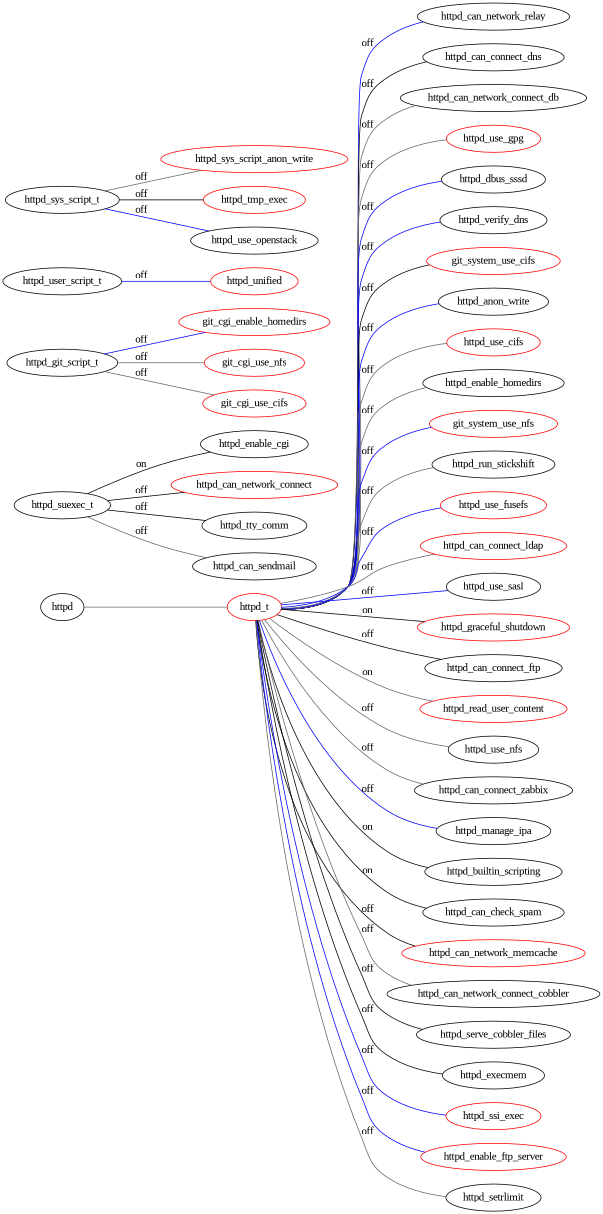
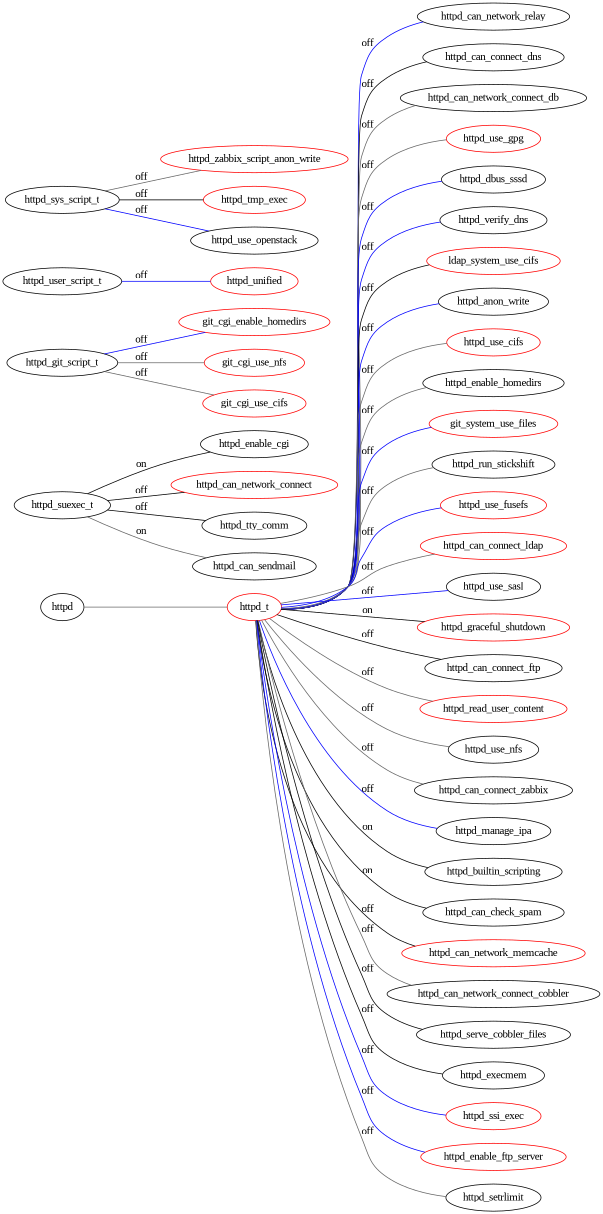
  graph {
    fontname="Liberation Serif"
    rankdir=LR
    node [color=black fontname="Liberation Serif"]
    edge [color=gray40 fontname="Liberation Serif"]
    httpd_t [color=red]
    httpd
    httpd_can_network_relay
    n4 [label=httpd_can_connect_dns]
    httpd_can_network_connect_db
    httpd_use_gpg [color=red]
    httpd_dbus_sssd
    httpd_verify_dns
-   git_system_use_cifs [color=red]
+   git_system_use_cifs [color=red label=ldap_system_use_cifs]
    httpd_anon_write
    httpd_use_cifs [color=red]
    httpd_enable_homedirs
-   git_system_use_nfs [color=red]
+   git_system_use_nfs [color=red label=git_system_use_files]
    httpd_run_stickshift
    httpd_use_fusefs [color=red]
    httpd_can_connect_ldap [color=red]
    httpd_use_sasl
    httpd_graceful_shutdown [color=red]
    httpd_can_connect_ftp
    httpd_read_user_content [color=red]
    httpd_use_nfs
    httpd_can_connect_zabbix
    httpd_manage_ipa
    httpd_builtin_scripting
    httpd_can_check_spam
    httpd_can_network_memcache [color=red]
    httpd_can_network_connect_cobbler
    httpd_serve_cobbler_files
    httpd_execmem
    httpd_ssi_exec [color=red]
    httpd_enable_ftp_server [color=red]
    httpd_setrlimit
    httpd_suexec_t
    httpd_enable_cgi
    httpd_can_network_connect [color=red]
    httpd_tty_comm
    httpd_can_sendmail
    git_cgi_enable_homedirs [color=red]
    httpd_git_script_t
    git_cgi_use_nfs [color=red]
    git_cgi_use_cifs [color=red]
    httpd_unified [color=red]
    httpd_user_script_t
-   httpd_sys_script_anon_write [color=red]
+   httpd_sys_script_anon_write [color=red label=httpd_zabbix_script_anon_write]
    httpd_sys_script_t
    httpd_tmp_exec [color=red]
    httpd_use_openstack
    httpd_t -- httpd_can_network_relay [color=blue label=off]
    httpd_t -- n4 [color=black label=off]
    httpd_t -- httpd_can_network_connect_db [label=off]
    httpd_t -- httpd_use_gpg [label=off]
    httpd_t -- httpd_dbus_sssd [color=blue label=off]
    httpd_t -- httpd_verify_dns [color=blue label=off]
    httpd_t -- git_system_use_cifs [color=black label=off]
    httpd_t -- httpd_anon_write [color=blue label=off]
    httpd_t -- httpd_use_cifs [label=off]
    httpd_t -- httpd_enable_homedirs [label=off]
    httpd_t -- git_system_use_nfs [color=blue label=off]
    httpd_t -- httpd_run_stickshift [label=off]
    httpd_t -- httpd_use_fusefs [color=blue label=off]
    httpd_t -- httpd_can_connect_ldap [label=off]
    httpd_t -- httpd_use_sasl [color=blue label=off]
    httpd_t -- httpd_graceful_shutdown [color=black label=on]
    httpd_t -- httpd_can_connect_ftp [color=black label=off]
-   httpd_t -- httpd_read_user_content [label=on]
+   httpd_t -- httpd_read_user_content [label=off]
    httpd_t -- httpd_use_nfs [label=off]
    httpd_t -- httpd_can_connect_zabbix [label=off]
    httpd_t -- httpd_manage_ipa [color=blue label=off]
    httpd_t -- httpd_builtin_scripting [color=black label=on]
    httpd_t -- httpd_can_check_spam [color=black label=on]
    httpd_t -- httpd_can_network_memcache [color=black label=off]
    httpd_t -- httpd_can_network_connect_cobbler [label=off]
    httpd_t -- httpd_serve_cobbler_files [color=black label=off]
    httpd_t -- httpd_execmem [color=black label=off]
    httpd_t -- httpd_ssi_exec [color=blue label=off]
    httpd_t -- httpd_enable_ftp_server [color=blue label=off]
    httpd_t -- httpd_setrlimit [label=off]
    httpd -- httpd_t
    httpd_suexec_t -- httpd_enable_cgi [color=black label=on]
    httpd_suexec_t -- httpd_can_network_connect [color=black label=off]
    httpd_suexec_t -- httpd_tty_comm [color=black label=off]
-   httpd_suexec_t -- httpd_can_sendmail [label=off]
+   httpd_suexec_t -- httpd_can_sendmail [label=on]
    httpd_git_script_t -- git_cgi_enable_homedirs [color=blue label=off]
    httpd_git_script_t -- git_cgi_use_nfs [label=off]
    httpd_git_script_t -- git_cgi_use_cifs [label=off]
    httpd_user_script_t -- httpd_unified [color=blue label=off]
    httpd_sys_script_t -- httpd_sys_script_anon_write [label=off]
    httpd_sys_script_t -- httpd_tmp_exec [color=black label=off]
    httpd_sys_script_t -- httpd_use_openstack [color=blue label=off]
  }
